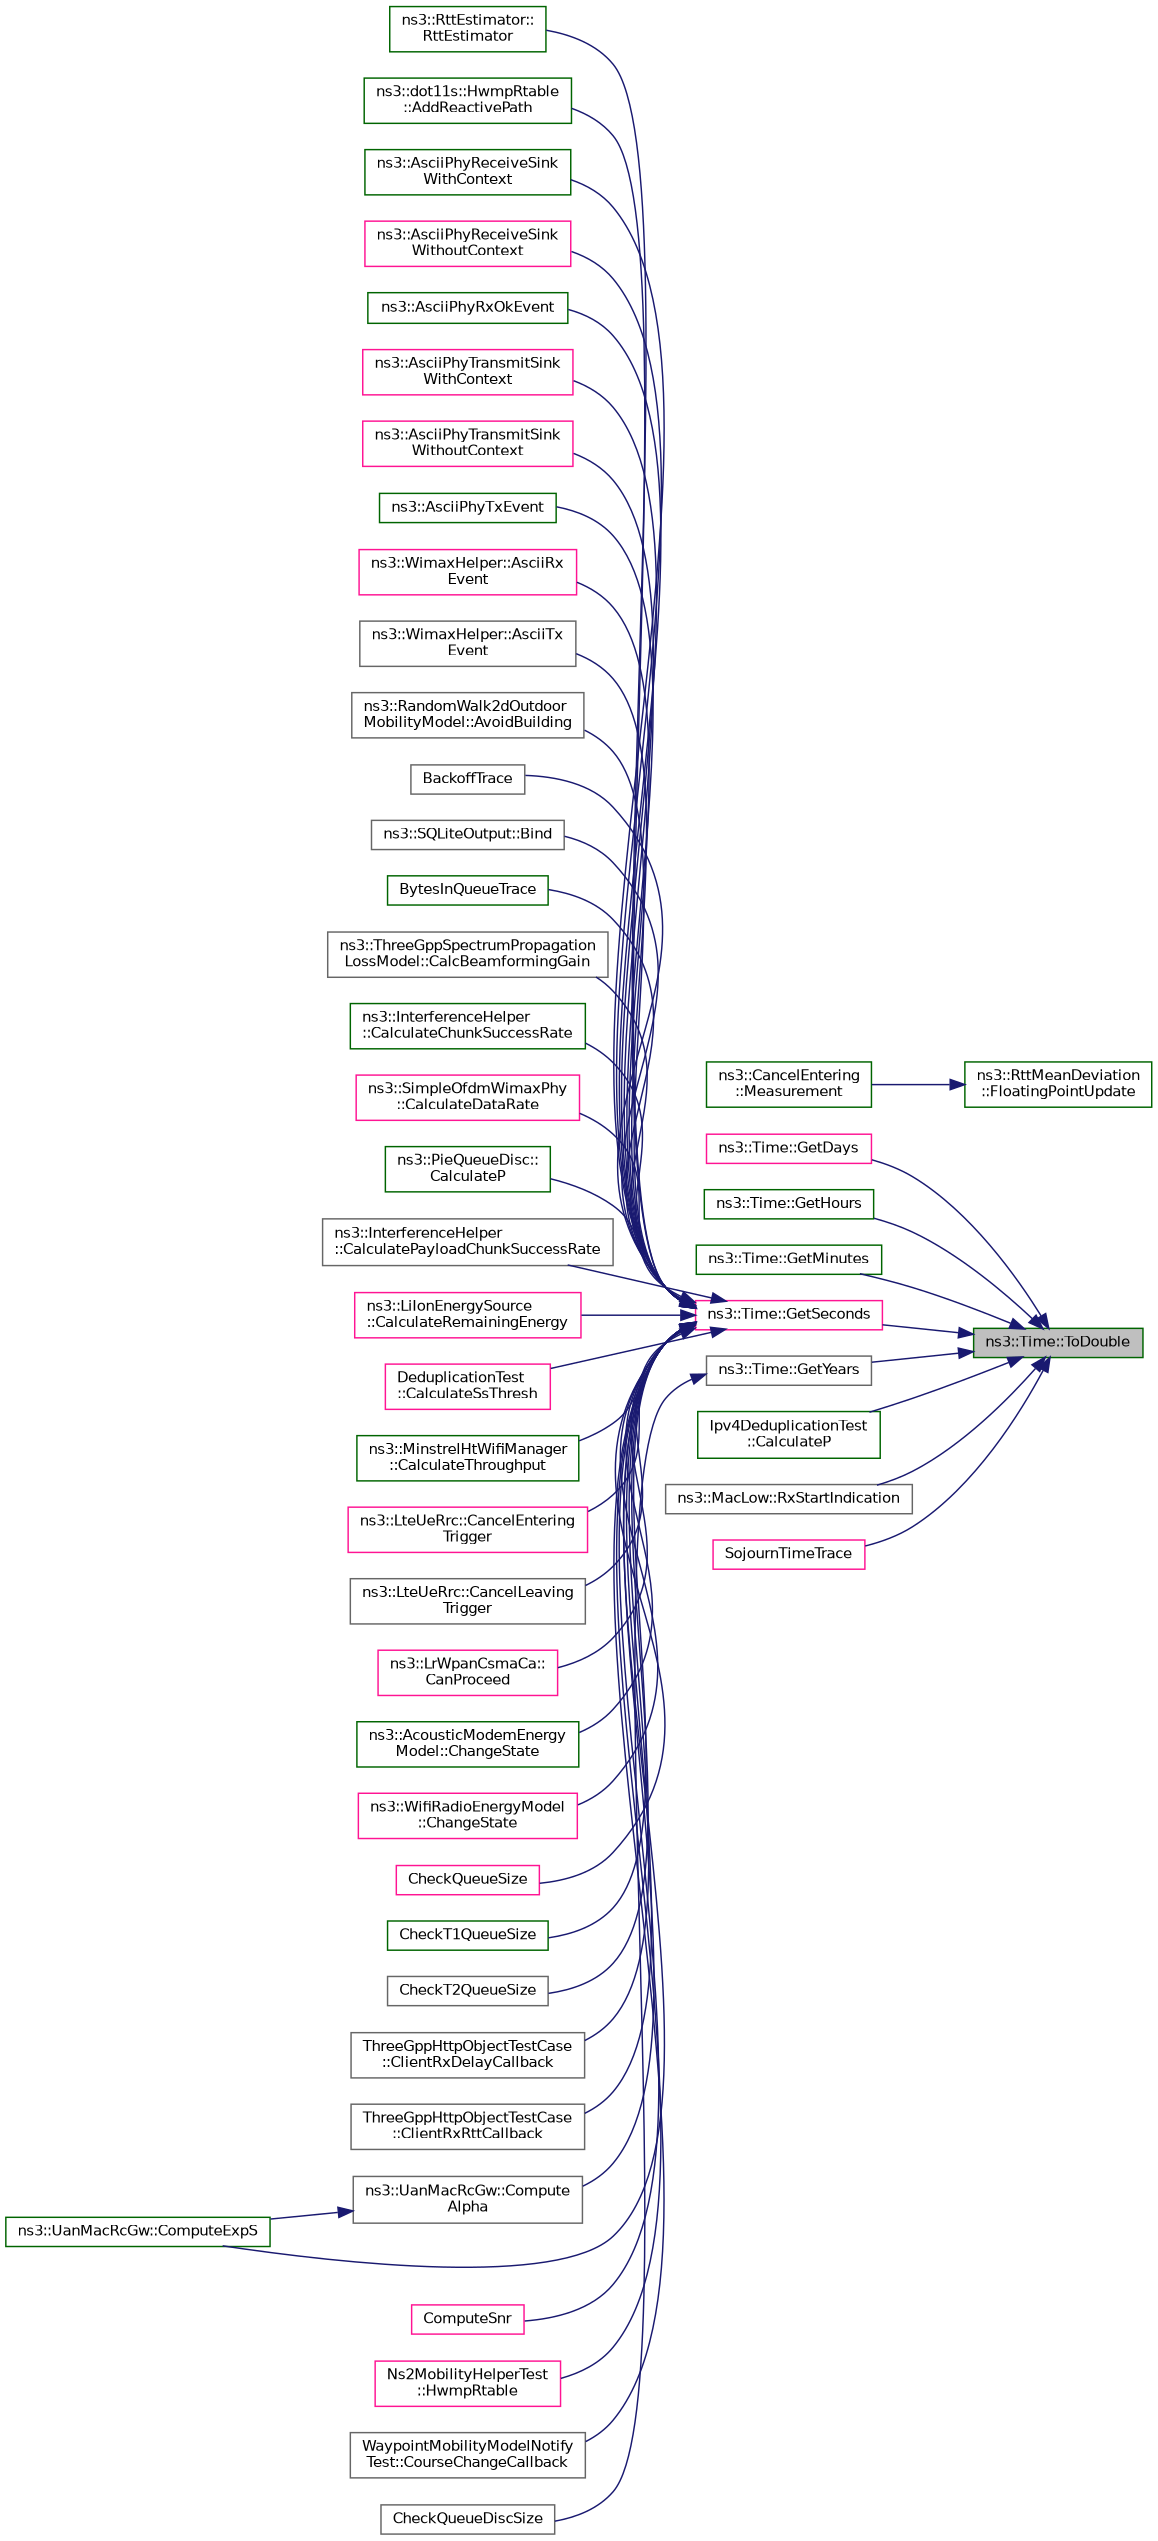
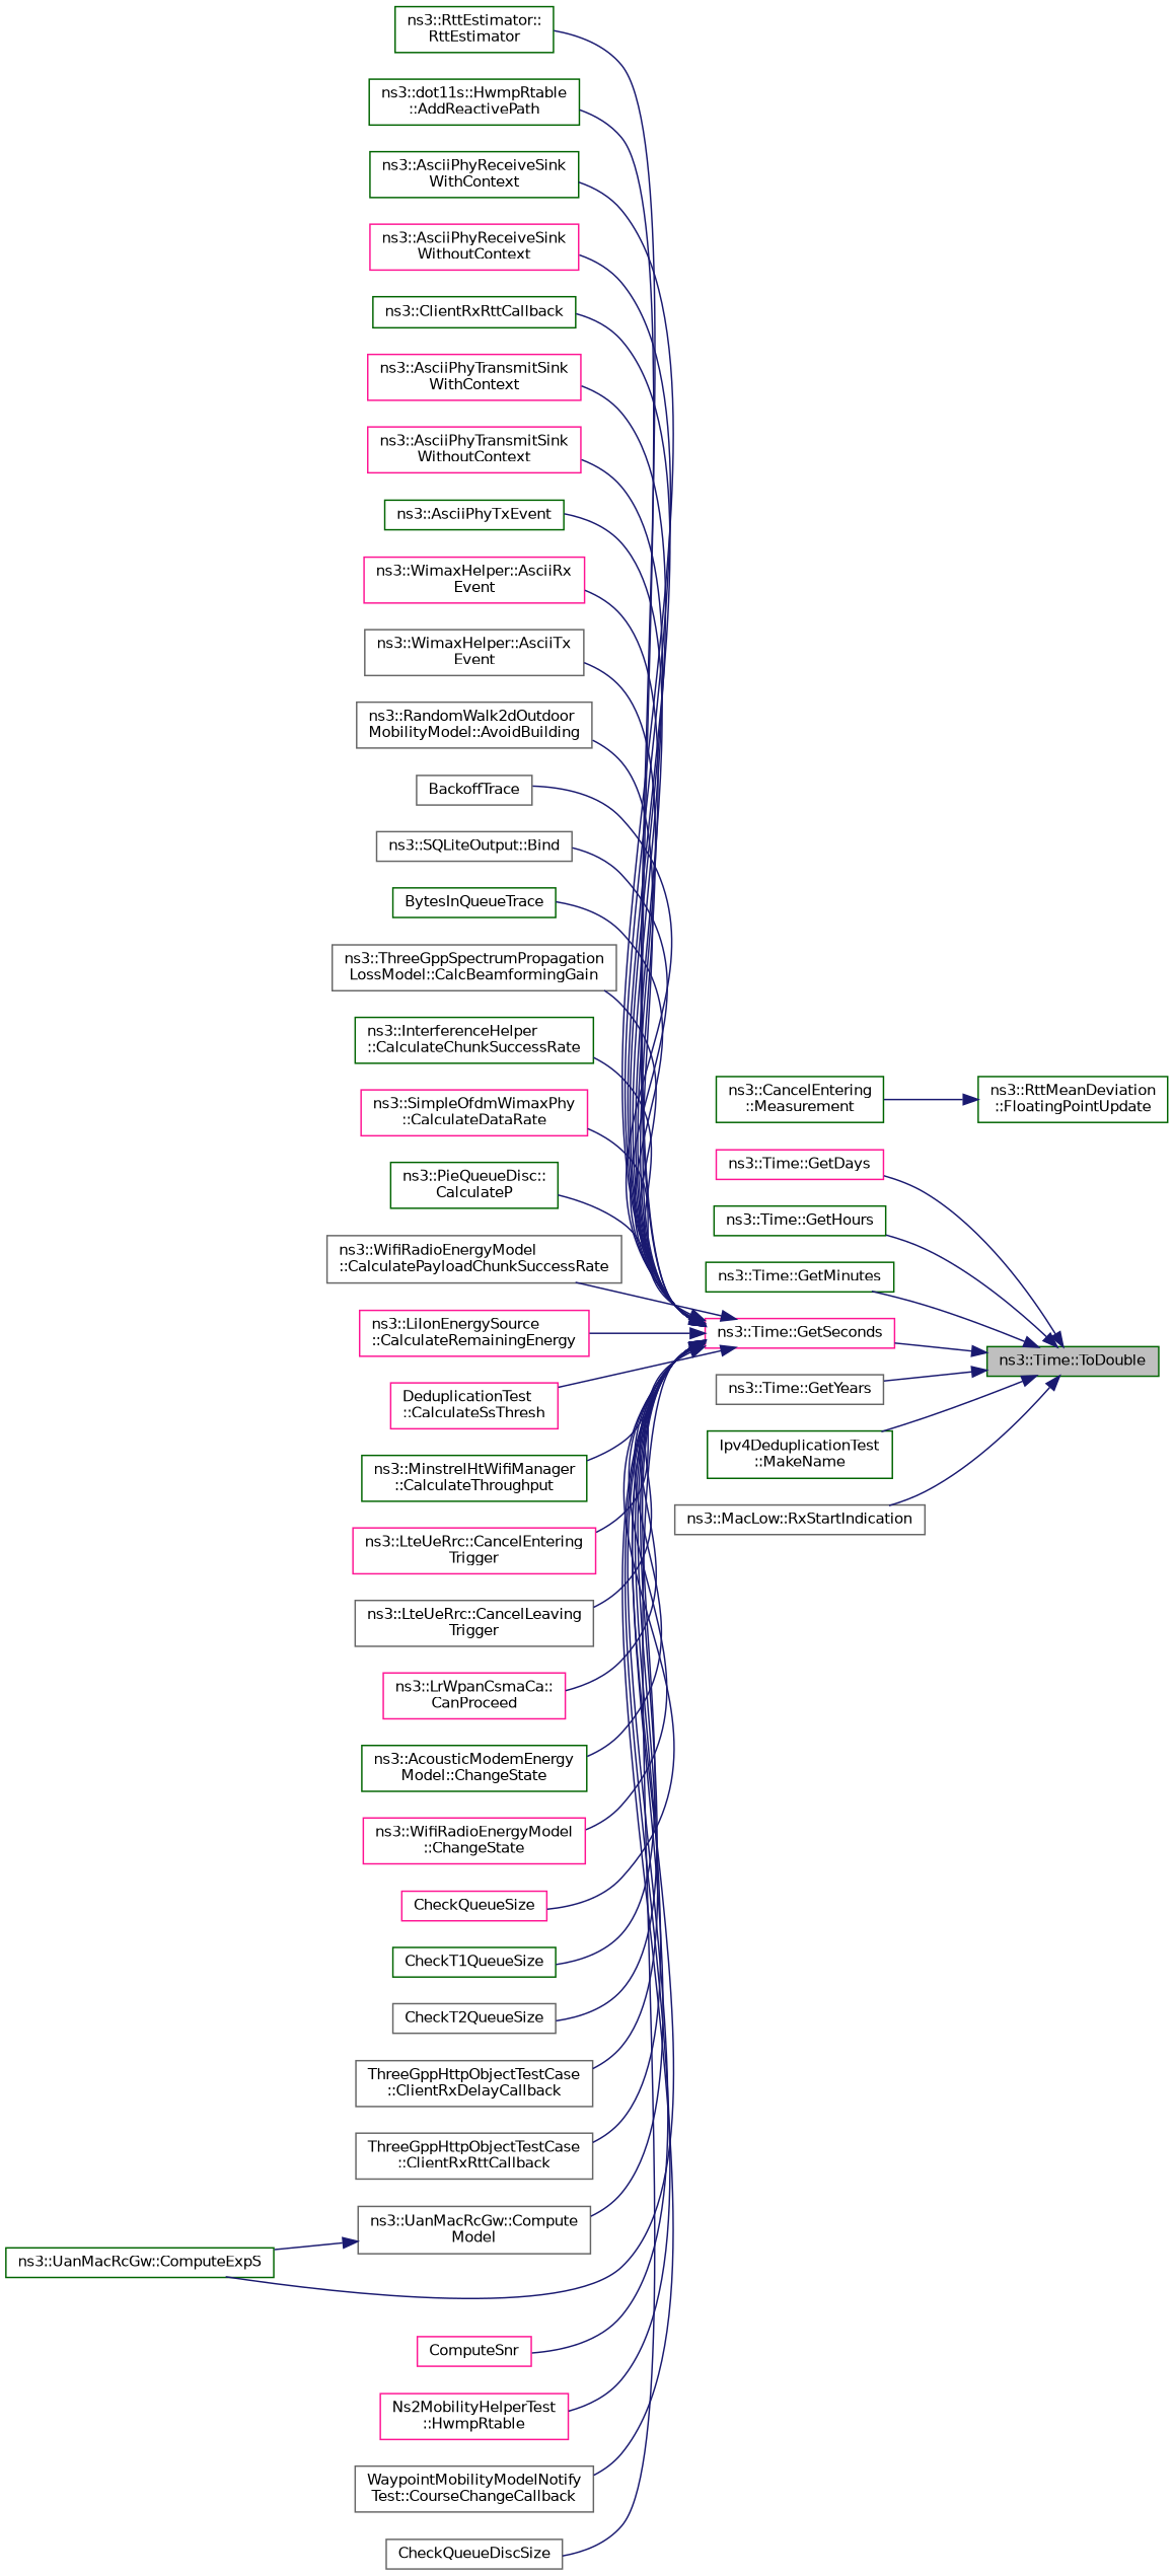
  digraph {
    rankdir=RL
    node [color=darkgreen fillcolor=white fontname=Helvetica fontsize=10 shape=record style=filled]
    edge [color=midnightblue dir=back fontname=Helvetica fontsize=10 labelfontname=Helvetica labelfontsize=10 style=solid]
    n1 [fillcolor=grey75 fontcolor=black height=0.2 label="ns3::Time::ToDouble" width=0.4]
    n2 [color=deeppink height=0.2 label="ns3::Time::GetDays" width=0.4]
    n3 [height=0.2 label="ns3::Time::GetHours" width=0.4]
    n4 [height=0.2 label="ns3::Time::GetMinutes" width=0.4]
    n5 [color=deeppink height=0.2 label="ns3::Time::GetSeconds" width=0.4]
    n6 [color=gray40 height=0.2 label="ns3::Time::GetYears" width=0.4]
-   n7 [height=0.2 label="Ipv4DeduplicationTest\l::CalculateP" width=0.4]
+   n7 [height=0.2 label="Ipv4DeduplicationTest\l::MakeName" width=0.4]
    n8 [color=gray40 height=0.2 label="ns3::MacLow::RxStartIndication" width=0.4]
-   n9 [color=deeppink height=0.2 label=SojournTimeTrace width=0.4]
    n10 [height=0.2 label="ns3::RttMeanDeviation\l::FloatingPointUpdate" width=0.4]
    n11 [height=0.2 label="ns3::CancelEntering\l::Measurement" width=0.4]
    n12 [height=0.2 label="ns3::RttEstimator::\lRttEstimator" width=0.4]
    n13 [height=0.2 label="ns3::dot11s::HwmpRtable\l::AddReactivePath" width=0.4]
    n14 [height=0.2 label="ns3::AsciiPhyReceiveSink\lWithContext" width=0.4]
    n15 [color=deeppink height=0.2 label="ns3::AsciiPhyReceiveSink\lWithoutContext" width=0.4]
-   n16 [height=0.2 label="ns3::AsciiPhyRxOkEvent" width=0.4]
+   n16 [height=0.2 label="ns3::ClientRxRttCallback" width=0.4]
    n17 [color=deeppink height=0.2 label="ns3::AsciiPhyTransmitSink\lWithContext" width=0.4]
    n18 [color=deeppink height=0.2 label="ns3::AsciiPhyTransmitSink\lWithoutContext" width=0.4]
    n19 [height=0.2 label="ns3::AsciiPhyTxEvent" width=0.4]
    n20 [color=deeppink height=0.2 label="ns3::WimaxHelper::AsciiRx\lEvent" width=0.4]
    n21 [color=gray40 height=0.2 label="ns3::WimaxHelper::AsciiTx\lEvent" width=0.4]
    n22 [color=gray40 height=0.2 label="ns3::RandomWalk2dOutdoor\lMobilityModel::AvoidBuilding" width=0.4]
    n23 [color=gray40 height=0.2 label=BackoffTrace width=0.4]
    n24 [color=gray40 height=0.2 label="ns3::SQLiteOutput::Bind" width=0.4]
    n25 [height=0.2 label=BytesInQueueTrace width=0.4]
    n26 [color=gray40 height=0.2 label="ns3::ThreeGppSpectrumPropagation\lLossModel::CalcBeamformingGain" width=0.4]
    n27 [height=0.2 label="ns3::InterferenceHelper\l::CalculateChunkSuccessRate" width=0.4]
    n28 [color=deeppink height=0.2 label="ns3::SimpleOfdmWimaxPhy\l::CalculateDataRate" width=0.4]
    n29 [height=0.2 label="ns3::PieQueueDisc::\lCalculateP" width=0.4]
-   n30 [color=gray40 height=0.2 label="ns3::InterferenceHelper\l::CalculatePayloadChunkSuccessRate" width=0.4]
+   n30 [color=gray40 height=0.2 label="ns3::WifiRadioEnergyModel\l::CalculatePayloadChunkSuccessRate" width=0.4]
    n31 [color=deeppink height=0.2 label="ns3::LiIonEnergySource\l::CalculateRemainingEnergy" width=0.4]
    n32 [color=deeppink height=0.2 label="DeduplicationTest\l::CalculateSsThresh" width=0.4]
    n33 [height=0.2 label="ns3::MinstrelHtWifiManager\l::CalculateThroughput" width=0.4]
    n34 [color=deeppink height=0.2 label="ns3::LteUeRrc::CancelEntering\lTrigger" width=0.4]
    n35 [color=gray40 height=0.2 label="ns3::LteUeRrc::CancelLeaving\lTrigger" width=0.4]
    n36 [color=deeppink height=0.2 label="ns3::LrWpanCsmaCa::\lCanProceed" width=0.4]
    n37 [height=0.2 label="ns3::AcousticModemEnergy\lModel::ChangeState" width=0.4]
    n38 [color=deeppink height=0.2 label="ns3::WifiRadioEnergyModel\l::ChangeState" width=0.4]
    n39 [color=gray40 height=0.2 label=CheckQueueDiscSize width=0.4]
    n40 [color=deeppink height=0.2 label=CheckQueueSize width=0.4]
    n41 [height=0.2 label=CheckT1QueueSize width=0.4]
    n42 [color=gray40 height=0.2 label=CheckT2QueueSize width=0.4]
    n43 [color=gray40 height=0.2 label="ThreeGppHttpObjectTestCase\l::ClientRxDelayCallback" width=0.4]
    n44 [color=gray40 height=0.2 label="ThreeGppHttpObjectTestCase\l::ClientRxRttCallback" width=0.4]
-   n45 [color=gray40 height=0.2 label="ns3::UanMacRcGw::Compute\lAlpha" width=0.4]
+   n45 [color=gray40 height=0.2 label="ns3::UanMacRcGw::Compute\lModel" width=0.4]
    n46 [height=0.2 label="ns3::UanMacRcGw::ComputeExpS" width=0.4]
    n47 [color=deeppink height=0.2 label=ComputeSnr width=0.4]
    n48 [color=deeppink height=0.2 label="Ns2MobilityHelperTest\l::HwmpRtable" width=0.4]
    n49 [color=gray40 height=0.2 label="WaypointMobilityModelNotify\lTest::CourseChangeCallback" width=0.4]
    n1 -> n2
    n1 -> n3
    n1 -> n4
    n1 -> n5
    n1 -> n6
    n1 -> n7
    n1 -> n8
-   n1 -> n9
    n5 -> n12
    n5 -> n13
    n5 -> n14
    n5 -> n15
    n5 -> n16
    n5 -> n17
    n5 -> n18
    n5 -> n19
    n5 -> n20
    n5 -> n21
    n5 -> n22
    n5 -> n23
    n5 -> n24
    n5 -> n25
    n5 -> n26
    n5 -> n27
    n5 -> n28
    n5 -> n29
    n5 -> n30
    n5 -> n31
    n5 -> n32
    n5 -> n33
    n5 -> n34
    n5 -> n35
    n5 -> n36
    n5 -> n37
    n5 -> n38
-   n6 -> n39
+   n5 -> n39
    n5 -> n40
    n5 -> n41
    n5 -> n42
    n5 -> n43
    n5 -> n44
    n5 -> n45
    n5 -> n46
    n5 -> n47
    n5 -> n48
    n5 -> n49
    n10 -> n11
    n45 -> n46
  }
